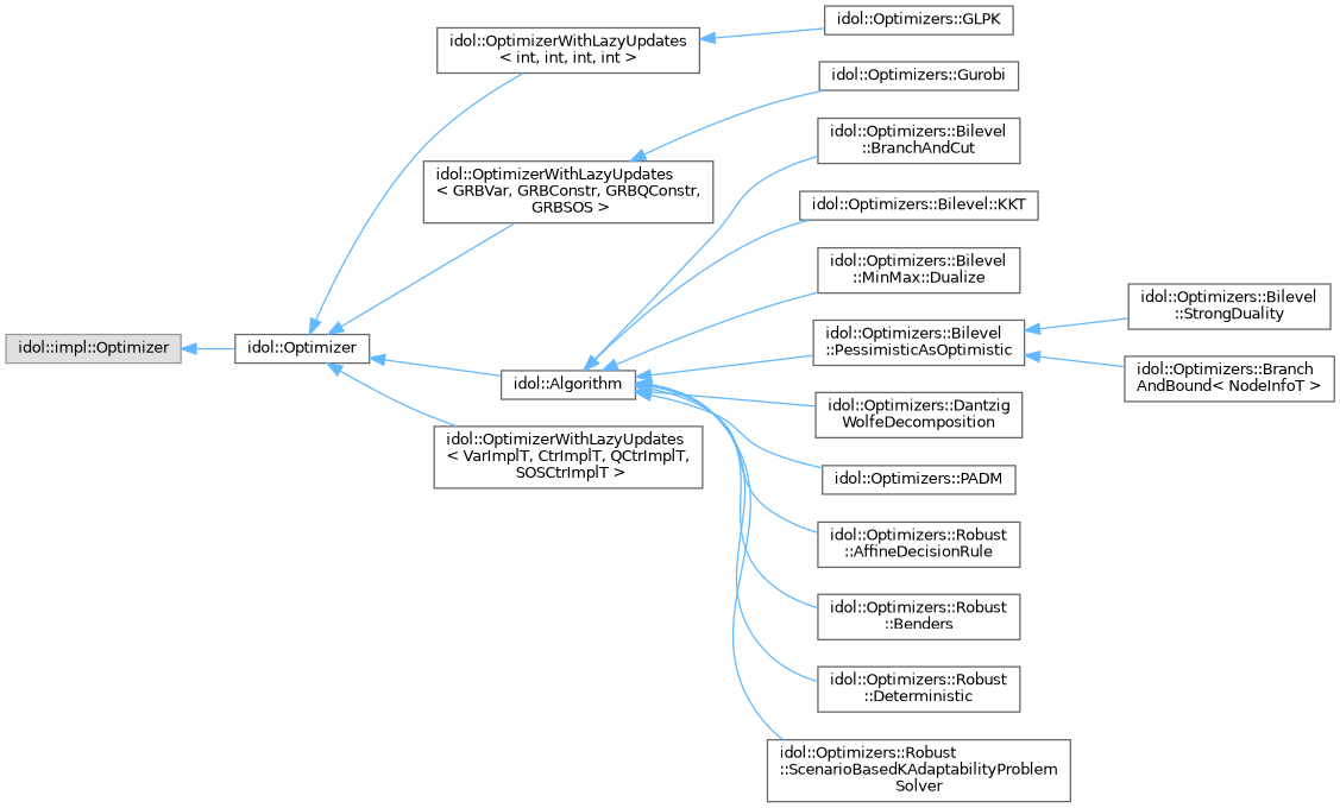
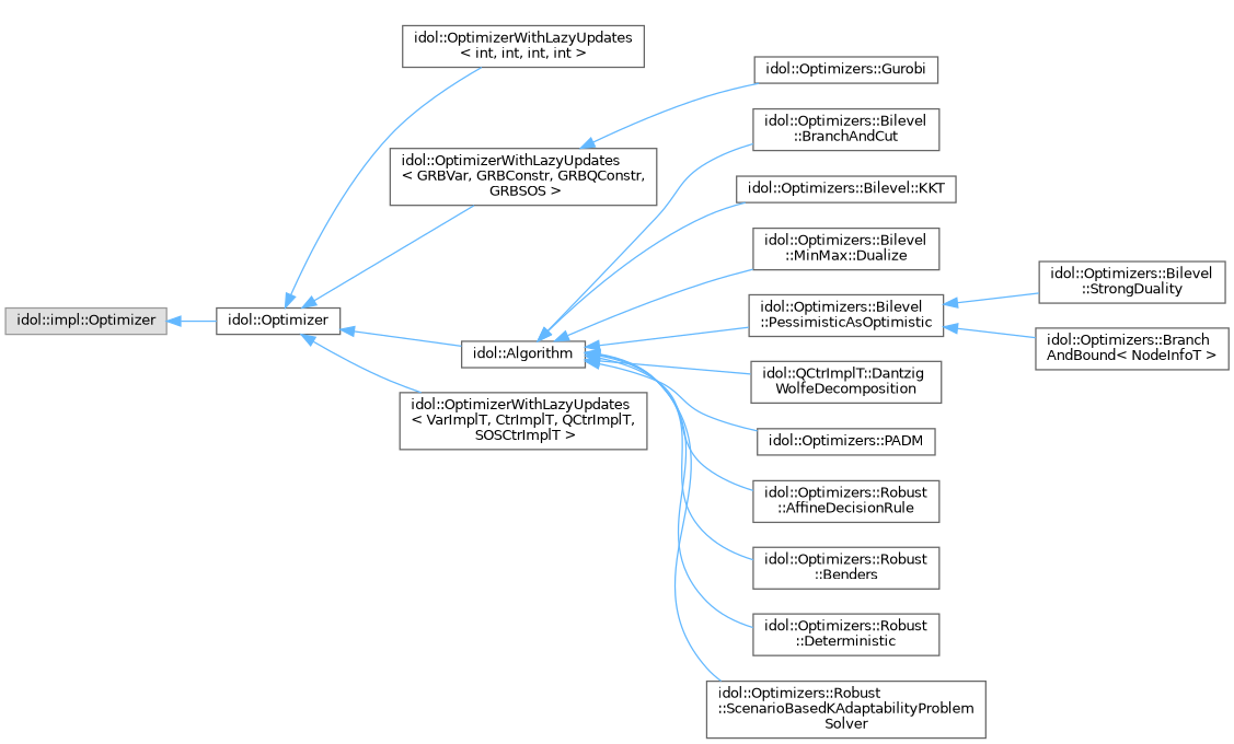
  digraph {
    rankdir=LR
    node [color=grey40 fillcolor=white fontname=Helvetica fontsize=10 shape=box style=filled]
    edge [color=steelblue1 dir=back fontname=Helvetica fontsize=10 labelfontname=Helvetica labelfontsize=10 style=solid]
    n1 [color=grey60 fillcolor="#E0E0E0" height=0.2 label="idol::impl::Optimizer" width=0.4]
    n2 [height=0.2 label="idol::Optimizer" width=0.4]
    n3 [height=0.2 label="idol::OptimizerWithLazyUpdates\l\< int, int, int, int \>" width=0.4]
    n4 [height=0.2 label="idol::OptimizerWithLazyUpdates\l\< GRBVar, GRBConstr, GRBQConstr,\l GRBSOS \>" width=0.4]
    n5 [height=0.2 label="idol::Algorithm" width=0.4]
    n6 [height=0.2 label="idol::OptimizerWithLazyUpdates\l\< VarImplT, CtrImplT, QCtrImplT,\l SOSCtrImplT \>" width=0.4]
-   n7 [height=0.2 label="idol::Optimizers::GLPK" width=0.4]
    n8 [height=0.2 label="idol::Optimizers::Gurobi" width=0.4]
    n9 [height=0.2 label="idol::Optimizers::Bilevel\l::BranchAndCut" width=0.4]
    n10 [height=0.2 label="idol::Optimizers::Bilevel::KKT" width=0.4]
    n11 [height=0.2 label="idol::Optimizers::Bilevel\l::MinMax::Dualize" width=0.4]
    n12 [height=0.2 label="idol::Optimizers::Bilevel\l::PessimisticAsOptimistic" width=0.4]
-   n13 [height=0.2 label="idol::Optimizers::Dantzig\lWolfeDecomposition" width=0.4]
+   n13 [height=0.2 label="idol::QCtrImplT::Dantzig\lWolfeDecomposition" width=0.4]
    n14 [height=0.2 label="idol::Optimizers::PADM" width=0.4]
    n15 [height=0.2 label="idol::Optimizers::Robust\l::AffineDecisionRule" width=0.4]
    n16 [height=0.2 label="idol::Optimizers::Robust\l::Benders" width=0.4]
    n17 [height=0.2 label="idol::Optimizers::Robust\l::Deterministic" width=0.4]
    n18 [height=0.2 label="idol::Optimizers::Robust\l::ScenarioBasedKAdaptabilityProblem\lSolver" width=0.4]
    n19 [height=0.2 label="idol::Optimizers::Bilevel\l::StrongDuality" width=0.4]
    n20 [height=0.2 label="idol::Optimizers::Branch\lAndBound\< NodeInfoT \>" width=0.4]
    n1 -> n2
    n2 -> n3
    n2 -> n4
    n2 -> n5
    n2 -> n6
-   n3 -> n7
    n4 -> n8
    n5 -> n9
    n5 -> n10
    n5 -> n11
    n5 -> n12
    n5 -> n13
    n5 -> n14
    n5 -> n15
    n5 -> n16
    n5 -> n17
    n5 -> n18
    n12 -> n19
    n12 -> n20
  }
